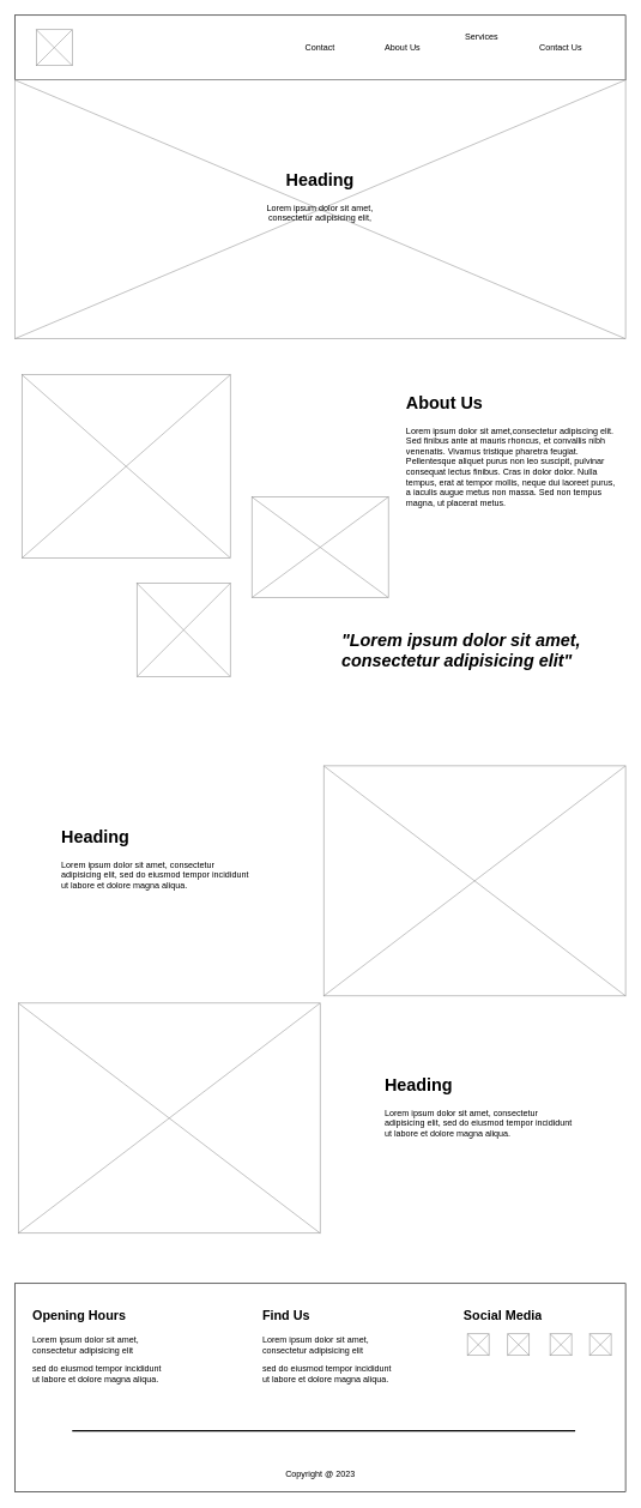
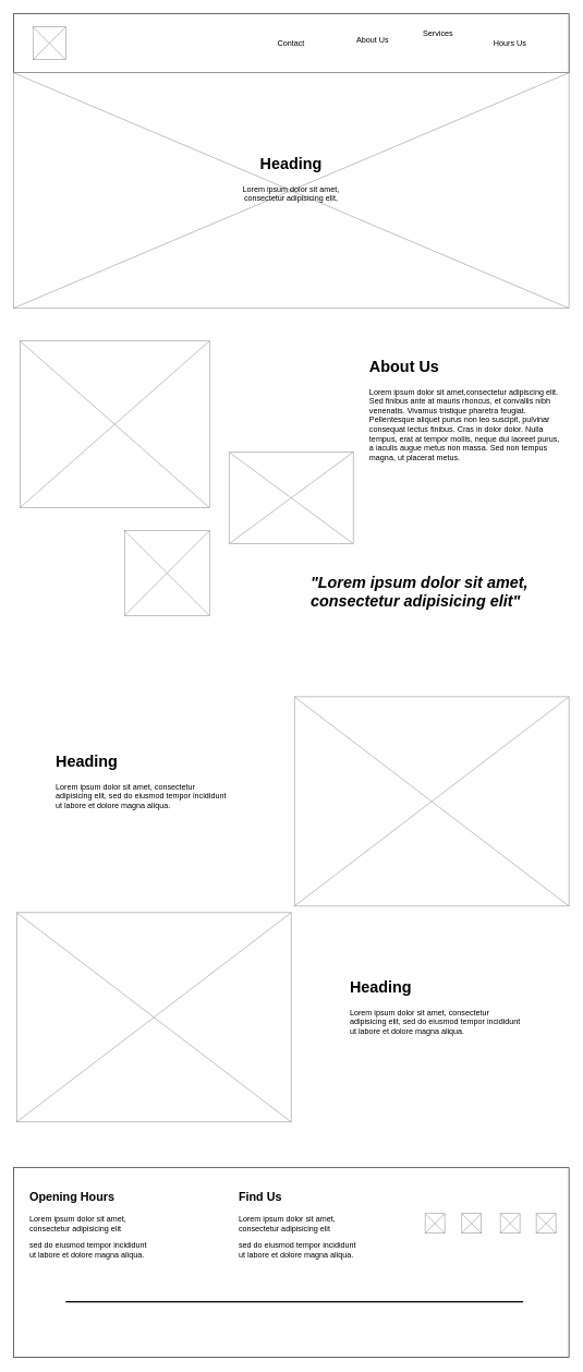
  <mxCell id="0" />
  <mxCell id="1" parent="0" />
  <mxCell id="2" value="" style="rounded=0;whiteSpace=wrap;html=1;" vertex="1" parent="1"><mxGeometry width="850" height="90" as="geometry" x="20" y="20" /></mxCell>
  <mxCell id="3" style="edgeStyle=orthogonalEdgeStyle;rounded=0;orthogonalLoop=1;jettySize=auto;html=1;exitX=0.5;exitY=1;exitDx=0;exitDy=0;" edge="1" parent="1" source="2" target="2"><mxGeometry relative="1" as="geometry" /></mxCell>
  <mxCell id="4" value="" style="verticalLabelPosition=bottom;shadow=0;dashed=0;align=center;html=1;verticalAlign=top;strokeWidth=1;shape=mxgraph.mockup.graphics.simpleIcon;strokeColor=#999999;fontSize=13;fontColor=#0066CC;" vertex="1" parent="1"><mxGeometry x="50" y="40" width="50" height="50" as="geometry" /></mxCell>
  <mxCell id="5" value="Contact" style="text;html=1;strokeColor=none;fillColor=none;align=center;verticalAlign=middle;whiteSpace=wrap;rounded=0;" vertex="1" parent="1"><mxGeometry x="405" y="50" width="80" height="30" as="geometry" /></mxCell>
  <mxCell id="6" value="Services" style="text;html=1;strokeColor=none;fillColor=none;align=center;verticalAlign=middle;whiteSpace=wrap;rounded=0;" vertex="1" parent="1"><mxGeometry x="630" y="35" width="80" height="30" as="geometry" /></mxCell>
- <mxCell id="7" value="About Us" style="text;html=1;strokeColor=none;fillColor=none;align=center;verticalAlign=middle;whiteSpace=wrap;rounded=0;" vertex="1" parent="1"><mxGeometry x="520" y="50" width="80" height="30" as="geometry" /></mxCell>
- <mxCell id="8" value="Contact Us" style="text;html=1;strokeColor=none;fillColor=none;align=center;verticalAlign=middle;whiteSpace=wrap;rounded=0;" vertex="1" parent="1"><mxGeometry x="740" y="50" width="80" height="30" as="geometry" /></mxCell>
+ <mxCell id="7" value="About Us" style="text;html=1;strokeColor=none;fillColor=none;align=center;verticalAlign=middle;whiteSpace=wrap;rounded=0;" vertex="1" parent="1"><mxGeometry x="530" y="45" width="80" height="30" as="geometry" /></mxCell>
+ <mxCell id="8" value="Hours Us" style="text;html=1;strokeColor=none;fillColor=none;align=center;verticalAlign=middle;whiteSpace=wrap;rounded=0;" vertex="1" parent="1"><mxGeometry x="740" y="50" width="80" height="30" as="geometry" /></mxCell>
  <mxCell id="9" value="" style="verticalLabelPosition=bottom;shadow=0;dashed=0;align=center;html=1;verticalAlign=top;strokeWidth=1;shape=mxgraph.mockup.graphics.simpleIcon;strokeColor=#999999;fontSize=13;fontColor=#0066CC;" vertex="1" parent="1"><mxGeometry y="110" width="850" height="360" as="geometry" x="20" /></mxCell>
  <mxCell id="10" value="&lt;h1&gt;Heading&lt;/h1&gt;&lt;p&gt;Lorem ipsum dolor sit amet, consectetur adipisicing elit,&lt;/p&gt;" style="text;html=1;strokeColor=none;fillColor=none;spacing=5;spacingTop=-20;whiteSpace=wrap;overflow=hidden;rounded=0;align=center;" vertex="1" parent="1"><mxGeometry x="355" y="230" width="180" height="90" as="geometry" /></mxCell>
  <mxCell id="11" value="" style="verticalLabelPosition=bottom;shadow=0;dashed=0;align=center;html=1;verticalAlign=top;strokeWidth=1;shape=mxgraph.mockup.graphics.simpleIcon;strokeColor=#999999;fontSize=13;fontColor=#0066CC;" vertex="1" parent="1"><mxGeometry x="30" y="520" width="290" height="255" as="geometry" /></mxCell>
  <mxCell id="12" value="" style="verticalLabelPosition=bottom;shadow=0;dashed=0;align=center;html=1;verticalAlign=top;strokeWidth=1;shape=mxgraph.mockup.graphics.simpleIcon;strokeColor=#999999;fontSize=13;fontColor=#0066CC;" vertex="1" parent="1"><mxGeometry x="350" y="690" width="190" height="140" as="geometry" /></mxCell>
  <mxCell id="13" value="" style="verticalLabelPosition=bottom;shadow=0;dashed=0;align=center;html=1;verticalAlign=top;strokeWidth=1;shape=mxgraph.mockup.graphics.simpleIcon;strokeColor=#999999;fontSize=13;fontColor=#0066CC;" vertex="1" parent="1"><mxGeometry x="190" y="810" width="130" height="130" as="geometry" /></mxCell>
  <mxCell id="14" value="&lt;h1&gt;About Us&lt;/h1&gt;&lt;p&gt;Lorem ipsum dolor sit amet,consectetur adipiscing elit. Sed finibus ante at mauris rhoncus, et convallis nibh venenatis. Vivamus tristique pharetra feugiat. Pellentesque aliquet purus non leo suscipit, pulvinar consequat lectus finibus. Cras in dolor dolor. Nulla tempus, erat at tempor mollis, neque dui laoreet purus, a iaculis augue metus non massa. Sed non tempus magna, ut placerat metus.&lt;/p&gt;" style="text;html=1;strokeColor=none;fillColor=none;spacing=5;spacingTop=-20;whiteSpace=wrap;overflow=hidden;rounded=0;" vertex="1" parent="1"><mxGeometry x="560" y="540" width="300" height="290" as="geometry" /></mxCell>
  <mxCell id="15" value="&lt;h1&gt;&quot;Lorem ipsum dolor sit amet, consectetur adipisicing elit&quot;&lt;/h1&gt;" style="text;html=1;strokeColor=none;fillColor=none;spacing=5;spacingTop=-20;whiteSpace=wrap;overflow=hidden;rounded=0;fontStyle=2" vertex="1" parent="1"><mxGeometry x="470" y="870" width="370" height="80" as="geometry" /></mxCell>
  <mxCell id="16" value="" style="rounded=0;whiteSpace=wrap;html=1;" vertex="1" parent="1"><mxGeometry y="1784" width="850" height="290" as="geometry" x="20" /></mxCell>
  <mxCell id="17" value="&lt;h2&gt;Opening Hours&amp;nbsp;&lt;/h2&gt;&lt;p&gt;Lorem ipsum dolor sit amet, consectetur adipisicing elit&lt;/p&gt;&lt;p&gt;sed do eiusmod tempor incididunt ut labore et dolore magna aliqua.&lt;br&gt;&lt;/p&gt;" style="text;html=1;strokeColor=none;fillColor=none;spacing=5;spacingTop=-20;whiteSpace=wrap;overflow=hidden;rounded=0;" vertex="1" parent="1"><mxGeometry x="40" y="1814" width="190" height="120" as="geometry" /></mxCell>
  <mxCell id="18" value="&lt;h2&gt;Find Us&lt;/h2&gt;&lt;p&gt;Lorem ipsum dolor sit amet, consectetur adipisicing elit&lt;/p&gt;&lt;p&gt;sed do eiusmod tempor incididunt ut labore et dolore magna aliqua.&lt;br&gt;&lt;/p&gt;" style="text;html=1;strokeColor=none;fillColor=none;spacing=5;spacingTop=-20;whiteSpace=wrap;overflow=hidden;rounded=0;" vertex="1" parent="1"><mxGeometry x="360" y="1814" width="190" height="120" as="geometry" /></mxCell>
- <mxCell id="19" value="&lt;h2&gt;Social Media&lt;/h2&gt;" style="text;html=1;strokeColor=none;fillColor=none;spacing=5;spacingTop=-20;whiteSpace=wrap;overflow=hidden;rounded=0;" vertex="1" parent="1"><mxGeometry x="640" y="1814" width="190" height="40" as="geometry" /></mxCell>
  <mxCell id="20" value="" style="verticalLabelPosition=bottom;shadow=0;dashed=0;align=center;html=1;verticalAlign=top;strokeWidth=1;shape=mxgraph.mockup.graphics.simpleIcon;strokeColor=#999999;fontSize=13;fontColor=#0066CC;" vertex="1" parent="1"><mxGeometry x="820" y="1854" width="30" height="30" as="geometry" /></mxCell>
  <mxCell id="21" value="" style="verticalLabelPosition=bottom;shadow=0;dashed=0;align=center;html=1;verticalAlign=top;strokeWidth=1;shape=mxgraph.mockup.graphics.simpleIcon;strokeColor=#999999;fontSize=13;fontColor=#0066CC;" vertex="1" parent="1"><mxGeometry x="765" y="1854" width="30" height="30" as="geometry" /></mxCell>
  <mxCell id="22" value="" style="verticalLabelPosition=bottom;shadow=0;dashed=0;align=center;html=1;verticalAlign=top;strokeWidth=1;shape=mxgraph.mockup.graphics.simpleIcon;strokeColor=#999999;fontSize=13;fontColor=#0066CC;" vertex="1" parent="1"><mxGeometry x="650" y="1854" width="30" height="30" as="geometry" /></mxCell>
  <mxCell id="23" value="" style="verticalLabelPosition=bottom;shadow=0;dashed=0;align=center;html=1;verticalAlign=top;strokeWidth=1;shape=mxgraph.mockup.graphics.simpleIcon;strokeColor=#999999;fontSize=13;fontColor=#0066CC;" vertex="1" parent="1"><mxGeometry x="706" y="1854" width="30" height="30" as="geometry" /></mxCell>
- <mxCell id="24" value="Copyright @ 2023" style="text;html=1;strokeColor=none;fillColor=none;align=center;verticalAlign=middle;whiteSpace=wrap;rounded=0;" vertex="1" parent="1"><mxGeometry x="373" y="2034" width="145" height="30" as="geometry" /></mxCell>
  <mxCell id="25" value="" style="line;strokeWidth=2;html=1;" vertex="1" parent="1"><mxGeometry x="100" y="1984" width="700" height="10" as="geometry" /></mxCell>
  <mxCell id="26" value="" style="verticalLabelPosition=bottom;shadow=0;dashed=0;align=center;html=1;verticalAlign=top;strokeWidth=1;shape=mxgraph.mockup.graphics.simpleIcon;strokeColor=#999999;fontSize=13;fontColor=#0066CC;" vertex="1" parent="1"><mxGeometry x="450" y="1064" width="420" height="320" as="geometry" /></mxCell>
  <mxCell id="27" value="&lt;h1&gt;Heading&lt;/h1&gt;&lt;p&gt;Lorem ipsum dolor sit amet, consectetur adipisicing elit, sed do eiusmod tempor incididunt ut labore et dolore magna aliqua.&lt;/p&gt;" style="text;html=1;strokeColor=none;fillColor=none;spacing=5;spacingTop=-20;whiteSpace=wrap;overflow=hidden;rounded=0;" vertex="1" parent="1"><mxGeometry x="80" y="1144" width="280" height="130" as="geometry" /></mxCell>
  <mxCell id="28" value="" style="verticalLabelPosition=bottom;shadow=0;dashed=0;align=center;html=1;verticalAlign=top;strokeWidth=1;shape=mxgraph.mockup.graphics.simpleIcon;strokeColor=#999999;fontSize=13;fontColor=#0066CC;" vertex="1" parent="1"><mxGeometry x="25" y="1394" width="420" height="320" as="geometry" /></mxCell>
  <mxCell id="29" value="&lt;h1&gt;Heading&lt;/h1&gt;&lt;p&gt;Lorem ipsum dolor sit amet, consectetur adipisicing elit, sed do eiusmod tempor incididunt ut labore et dolore magna aliqua.&lt;/p&gt;" style="text;html=1;strokeColor=none;fillColor=none;spacing=5;spacingTop=-20;whiteSpace=wrap;overflow=hidden;rounded=0;" vertex="1" parent="1"><mxGeometry x="530" y="1489" width="280" height="130" as="geometry" /></mxCell>
